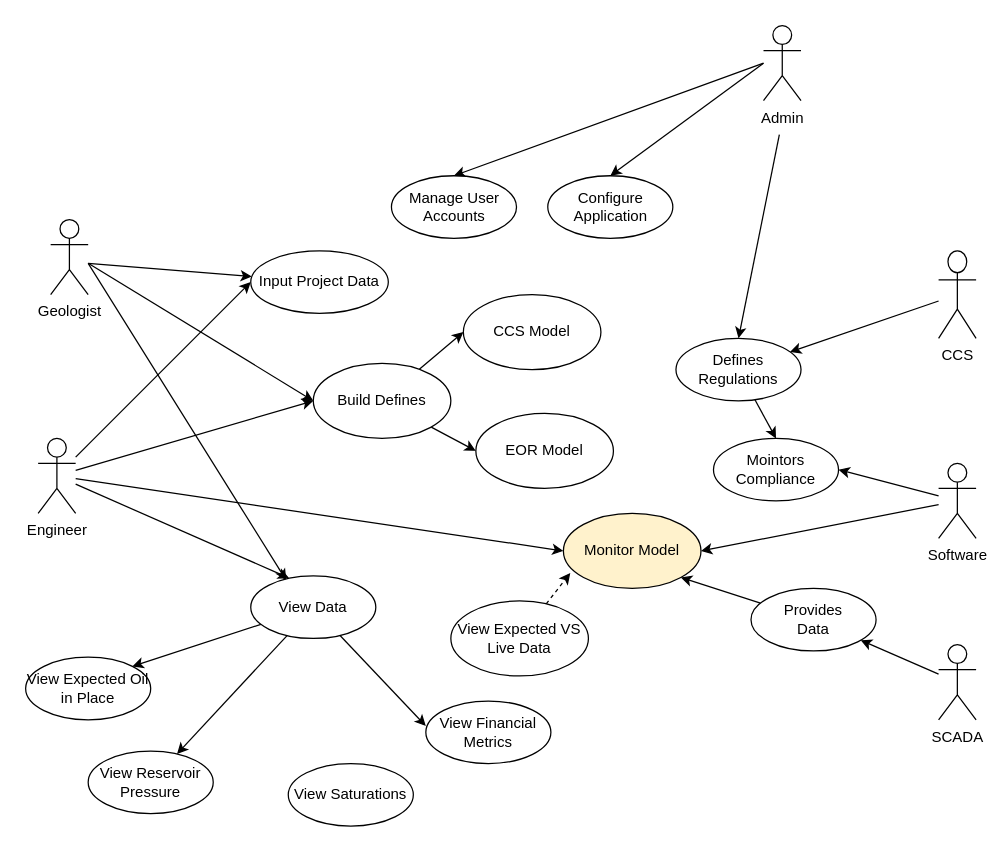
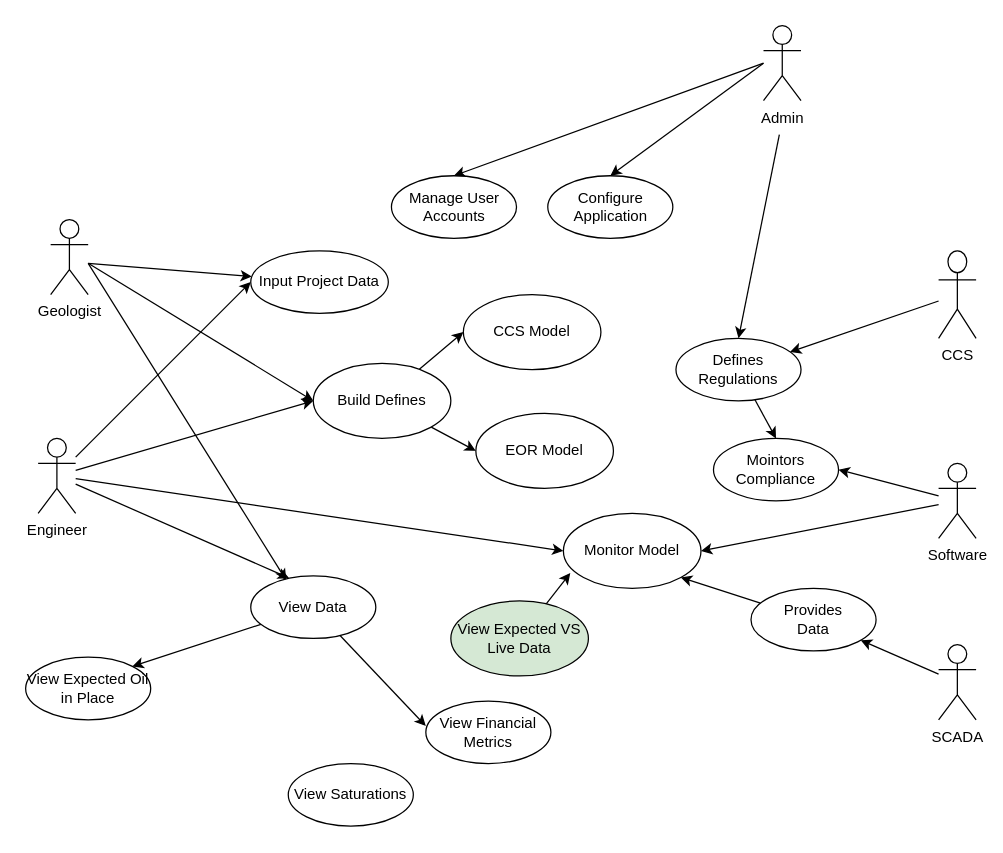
  <mxCell id="0" />
  <mxCell id="1" parent="0" />
  <mxCell id="2" style="edgeStyle=none;html=1;entryX=0;entryY=0.5;entryDx=0;entryDy=0;" edge="1" parent="1" source="6" target="15"><mxGeometry relative="1" as="geometry"><mxPoint x="-80" y="370" as="sourcePoint" /><mxPoint x="190" y="230" as="targetPoint" /></mxGeometry></mxCell>
  <mxCell id="3" style="edgeStyle=none;html=1;entryX=0;entryY=0.5;entryDx=0;entryDy=0;" edge="1" parent="1" source="6" target="23"><mxGeometry relative="1" as="geometry" /></mxCell>
  <mxCell id="4" style="edgeStyle=none;html=1;entryX=0.307;entryY=0.035;entryDx=0;entryDy=0;entryPerimeter=0;" edge="1" parent="1" source="6" target="29"><mxGeometry relative="1" as="geometry" /></mxCell>
  <mxCell id="5" style="edgeStyle=none;html=1;entryX=0;entryY=0.5;entryDx=0;entryDy=0;" edge="1" parent="1" source="6" target="33"><mxGeometry relative="1" as="geometry"><mxPoint x="230" y="410" as="targetPoint" /></mxGeometry></mxCell>
  <mxCell id="6" value="Engineer" style="shape=umlActor;verticalLabelPosition=bottom;verticalAlign=top;html=1;outlineConnect=0;" parent="1" vertex="1"><mxGeometry x="30" y="350" width="30" height="60" as="geometry" /></mxCell>
  <mxCell id="7" style="edgeStyle=none;html=1;entryX=0.5;entryY=0;entryDx=0;entryDy=0;" edge="1" parent="1" target="17"><mxGeometry relative="1" as="geometry"><mxPoint x="610" y="50" as="sourcePoint" /></mxGeometry></mxCell>
  <mxCell id="8" style="edgeStyle=none;html=1;entryX=0.5;entryY=0;entryDx=0;entryDy=0;" edge="1" parent="1" target="18"><mxGeometry relative="1" as="geometry"><mxPoint x="610" y="50" as="sourcePoint" /></mxGeometry></mxCell>
  <mxCell id="9" style="edgeStyle=none;html=1;entryX=0.5;entryY=0;entryDx=0;entryDy=0;exitX=-0.005;exitY=0.123;exitDx=0;exitDy=0;exitPerimeter=0;" edge="1" parent="1" target="20"><mxGeometry relative="1" as="geometry"><mxPoint x="622.67" y="107.05" as="sourcePoint" /></mxGeometry></mxCell>
  <mxCell id="10" value="Admin" style="shape=umlActor;verticalLabelPosition=bottom;verticalAlign=top;html=1;outlineConnect=0;" parent="1" vertex="1"><mxGeometry x="610" y="20" width="30" height="60" as="geometry" /></mxCell>
  <mxCell id="11" style="edgeStyle=none;html=1;entryX=0;entryY=0.5;entryDx=0;entryDy=0;" edge="1" parent="1" target="23"><mxGeometry relative="1" as="geometry"><mxPoint x="70" y="210" as="sourcePoint" /></mxGeometry></mxCell>
  <mxCell id="12" style="edgeStyle=none;html=1;" edge="1" parent="1" target="15"><mxGeometry relative="1" as="geometry"><mxPoint x="70" y="210" as="sourcePoint" /></mxGeometry></mxCell>
  <mxCell id="13" style="edgeStyle=none;html=1;entryX=0.284;entryY=0.07;entryDx=0;entryDy=0;entryPerimeter=0;" edge="1" parent="1" target="29"><mxGeometry relative="1" as="geometry"><mxPoint x="70" y="210" as="sourcePoint" /></mxGeometry></mxCell>
  <mxCell id="14" value="Geologist" style="shape=umlActor;verticalLabelPosition=bottom;verticalAlign=top;html=1;outlineConnect=0;" parent="1" vertex="1"><mxGeometry x="40" y="175" width="30" height="60" as="geometry" /></mxCell>
  <mxCell id="15" value="Input Project Data" style="ellipse;whiteSpace=wrap;html=1;" parent="1" vertex="1"><mxGeometry x="200" y="200" width="110" height="50" as="geometry" /></mxCell>
  <mxCell id="16" value="View Financial Metrics" style="ellipse;whiteSpace=wrap;html=1;" parent="1" vertex="1"><mxGeometry x="340" y="560" width="100" height="50" as="geometry" /></mxCell>
  <mxCell id="17" value="Manage User Accounts" style="ellipse;whiteSpace=wrap;html=1;" parent="1" vertex="1"><mxGeometry x="312.5" y="140" width="100" height="50" as="geometry" /></mxCell>
  <mxCell id="18" value="Configure Application" style="ellipse;whiteSpace=wrap;html=1;" parent="1" vertex="1"><mxGeometry x="437.5" y="140" width="100" height="50" as="geometry" /></mxCell>
  <mxCell id="19" style="edgeStyle=none;html=1;entryX=0.5;entryY=0;entryDx=0;entryDy=0;" edge="1" parent="1" source="20" target="39"><mxGeometry relative="1" as="geometry"><mxPoint x="600" y="350" as="targetPoint" /></mxGeometry></mxCell>
  <mxCell id="20" value="Defines Regulations" style="ellipse;whiteSpace=wrap;html=1;" parent="1" vertex="1"><mxGeometry x="540" y="270" width="100" height="50" as="geometry" /></mxCell>
  <mxCell id="21" style="edgeStyle=none;html=1;entryX=0;entryY=0.5;entryDx=0;entryDy=0;" edge="1" parent="1" source="23" target="25"><mxGeometry relative="1" as="geometry" /></mxCell>
  <mxCell id="22" style="edgeStyle=none;html=1;entryX=0;entryY=0.5;entryDx=0;entryDy=0;" edge="1" parent="1" source="23" target="24"><mxGeometry relative="1" as="geometry" /></mxCell>
  <mxCell id="23" value="Build Defines" style="ellipse;whiteSpace=wrap;html=1;" parent="1" vertex="1"><mxGeometry x="250" y="290" width="110" height="60" as="geometry" /></mxCell>
  <mxCell id="24" value="CCS Model" style="ellipse;whiteSpace=wrap;html=1;" vertex="1" parent="1"><mxGeometry x="370" y="235" width="110" height="60" as="geometry" /></mxCell>
  <mxCell id="25" value="EOR Model" style="ellipse;whiteSpace=wrap;html=1;" vertex="1" parent="1"><mxGeometry x="380" y="330" width="110" height="60" as="geometry" /></mxCell>
  <mxCell id="26" style="edgeStyle=none;html=1;entryX=1;entryY=0;entryDx=0;entryDy=0;" edge="1" parent="1" source="29" target="32"><mxGeometry relative="1" as="geometry" /></mxCell>
- <mxCell id="27" style="edgeStyle=none;html=1;" edge="1" parent="1" source="29" target="31"><mxGeometry relative="1" as="geometry" /></mxCell>
  <mxCell id="28" style="edgeStyle=none;html=1;entryX=0;entryY=0.4;entryDx=0;entryDy=0;entryPerimeter=0;" edge="1" parent="1" source="29" target="16"><mxGeometry relative="1" as="geometry"><mxPoint x="350" y="500" as="targetPoint" /></mxGeometry></mxCell>
  <mxCell id="29" value="View Data" style="ellipse;whiteSpace=wrap;html=1;" vertex="1" parent="1"><mxGeometry x="200" y="460" width="100" height="50" as="geometry" /></mxCell>
  <mxCell id="30" value="View Saturations" style="ellipse;whiteSpace=wrap;html=1;" vertex="1" parent="1"><mxGeometry x="230" y="610" width="100" height="50" as="geometry" /></mxCell>
- <mxCell id="31" value="View Reservoir Pressure" style="ellipse;whiteSpace=wrap;html=1;" vertex="1" parent="1"><mxGeometry x="70" y="600" width="100" height="50" as="geometry" /></mxCell>
  <mxCell id="32" value="View Expected Oil in Place" style="ellipse;whiteSpace=wrap;html=1;" vertex="1" parent="1"><mxGeometry x="20" y="525" width="100" height="50" as="geometry" /></mxCell>
- <mxCell id="33" value="Monitor Model" style="ellipse;whiteSpace=wrap;html=1;fillColor=#fff2cc;" vertex="1" parent="1"><mxGeometry x="450" y="410" width="110" height="60" as="geometry" /></mxCell>
+ <mxCell id="33" value="Monitor Model" style="ellipse;whiteSpace=wrap;html=1;" vertex="1" parent="1"><mxGeometry x="450" y="410" width="110" height="60" as="geometry" /></mxCell>
  <mxCell id="34" value="" style="edgeStyle=none;html=1;" edge="1" parent="1" source="35" target="20"><mxGeometry relative="1" as="geometry" /></mxCell>
  <mxCell id="35" value="CCS" style="shape=umlActor;verticalLabelPosition=bottom;verticalAlign=top;html=1;outlineConnect=0;" vertex="1" parent="1"><mxGeometry x="750" y="200" width="30" height="70" as="geometry" /></mxCell>
  <mxCell id="36" style="edgeStyle=none;html=1;entryX=1;entryY=0.5;entryDx=0;entryDy=0;" edge="1" parent="1" source="38" target="39"><mxGeometry relative="1" as="geometry"><mxPoint x="680" y="400" as="targetPoint" /></mxGeometry></mxCell>
  <mxCell id="37" style="edgeStyle=none;html=1;entryX=1;entryY=0.5;entryDx=0;entryDy=0;" edge="1" parent="1" source="38" target="33"><mxGeometry relative="1" as="geometry"><mxPoint x="710" y="460" as="targetPoint" /></mxGeometry></mxCell>
  <mxCell id="38" value="Software" style="shape=umlActor;verticalLabelPosition=bottom;verticalAlign=top;html=1;outlineConnect=0;" vertex="1" parent="1"><mxGeometry x="750" y="370" width="30" height="60" as="geometry" /></mxCell>
  <mxCell id="39" value="Mointors&lt;br&gt;Compliance" style="ellipse;whiteSpace=wrap;html=1;" vertex="1" parent="1"><mxGeometry x="570" y="350" width="100" height="50" as="geometry" /></mxCell>
- <mxCell id="40" style="edgeStyle=none;html=1;entryX=0.05;entryY=0.794;entryDx=0;entryDy=0;entryPerimeter=0;dashed=1;" edge="1" parent="1" source="41" target="33"><mxGeometry relative="1" as="geometry"><mxPoint x="460" y="460" as="targetPoint" /></mxGeometry></mxCell>
- <mxCell id="41" value="View Expected VS Live Data" style="ellipse;whiteSpace=wrap;html=1;" vertex="1" parent="1"><mxGeometry x="360" y="480" width="110" height="60" as="geometry" /></mxCell>
+ <mxCell id="40" style="edgeStyle=none;html=1;entryX=0.05;entryY=0.794;entryDx=0;entryDy=0;entryPerimeter=0;" edge="1" parent="1" source="41" target="33"><mxGeometry relative="1" as="geometry"><mxPoint x="460" y="460" as="targetPoint" /></mxGeometry></mxCell>
+ <mxCell id="41" value="View Expected VS Live Data" style="ellipse;whiteSpace=wrap;html=1;fillColor=#d5e8d4;" vertex="1" parent="1"><mxGeometry x="360" y="480" width="110" height="60" as="geometry" /></mxCell>
  <mxCell id="42" value="" style="edgeStyle=none;html=1;" edge="1" parent="1" source="43" target="45"><mxGeometry relative="1" as="geometry" /></mxCell>
  <mxCell id="43" value="SCADA" style="shape=umlActor;verticalLabelPosition=bottom;verticalAlign=top;html=1;outlineConnect=0;" vertex="1" parent="1"><mxGeometry x="750" y="515" width="30" height="60" as="geometry" /></mxCell>
  <mxCell id="44" style="edgeStyle=none;html=1;entryX=1;entryY=1;entryDx=0;entryDy=0;" edge="1" parent="1" source="45" target="33"><mxGeometry relative="1" as="geometry"><mxPoint x="540" y="450" as="targetPoint" /></mxGeometry></mxCell>
  <mxCell id="45" value="Provides&lt;br&gt;Data" style="ellipse;whiteSpace=wrap;html=1;" vertex="1" parent="1"><mxGeometry x="600" y="470" width="100" height="50" as="geometry" /></mxCell>
